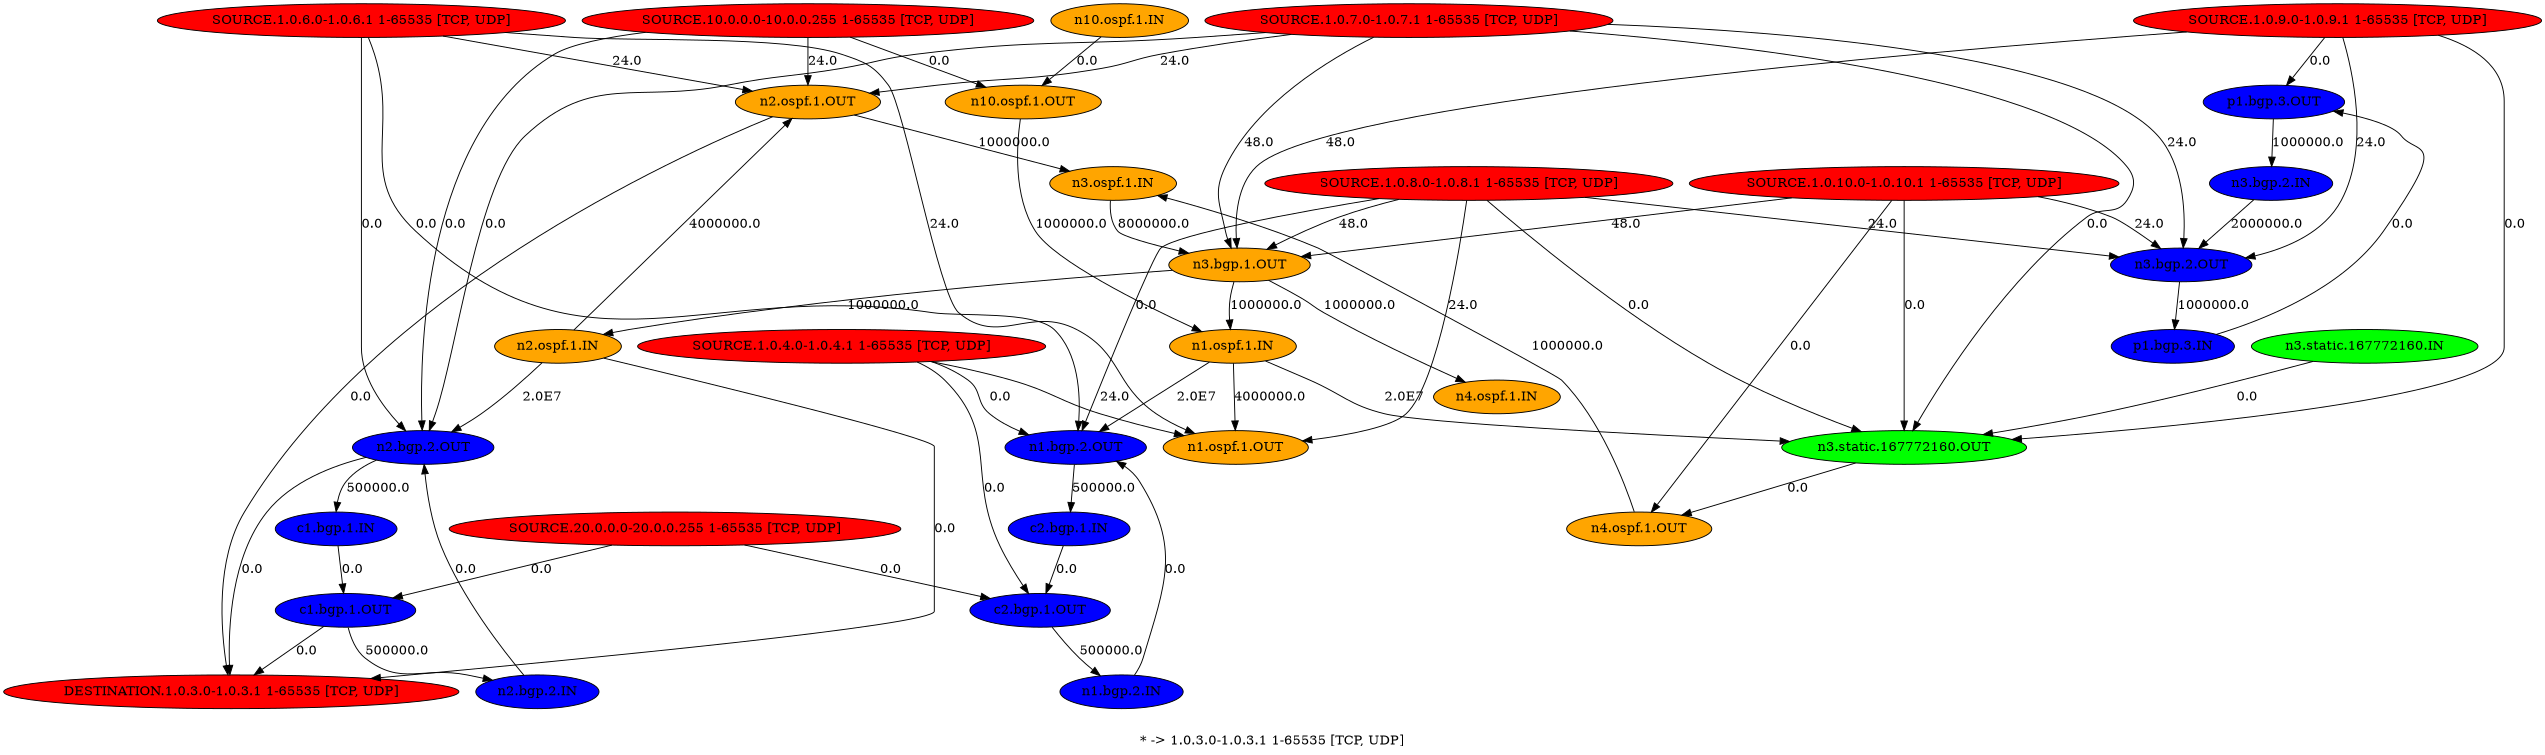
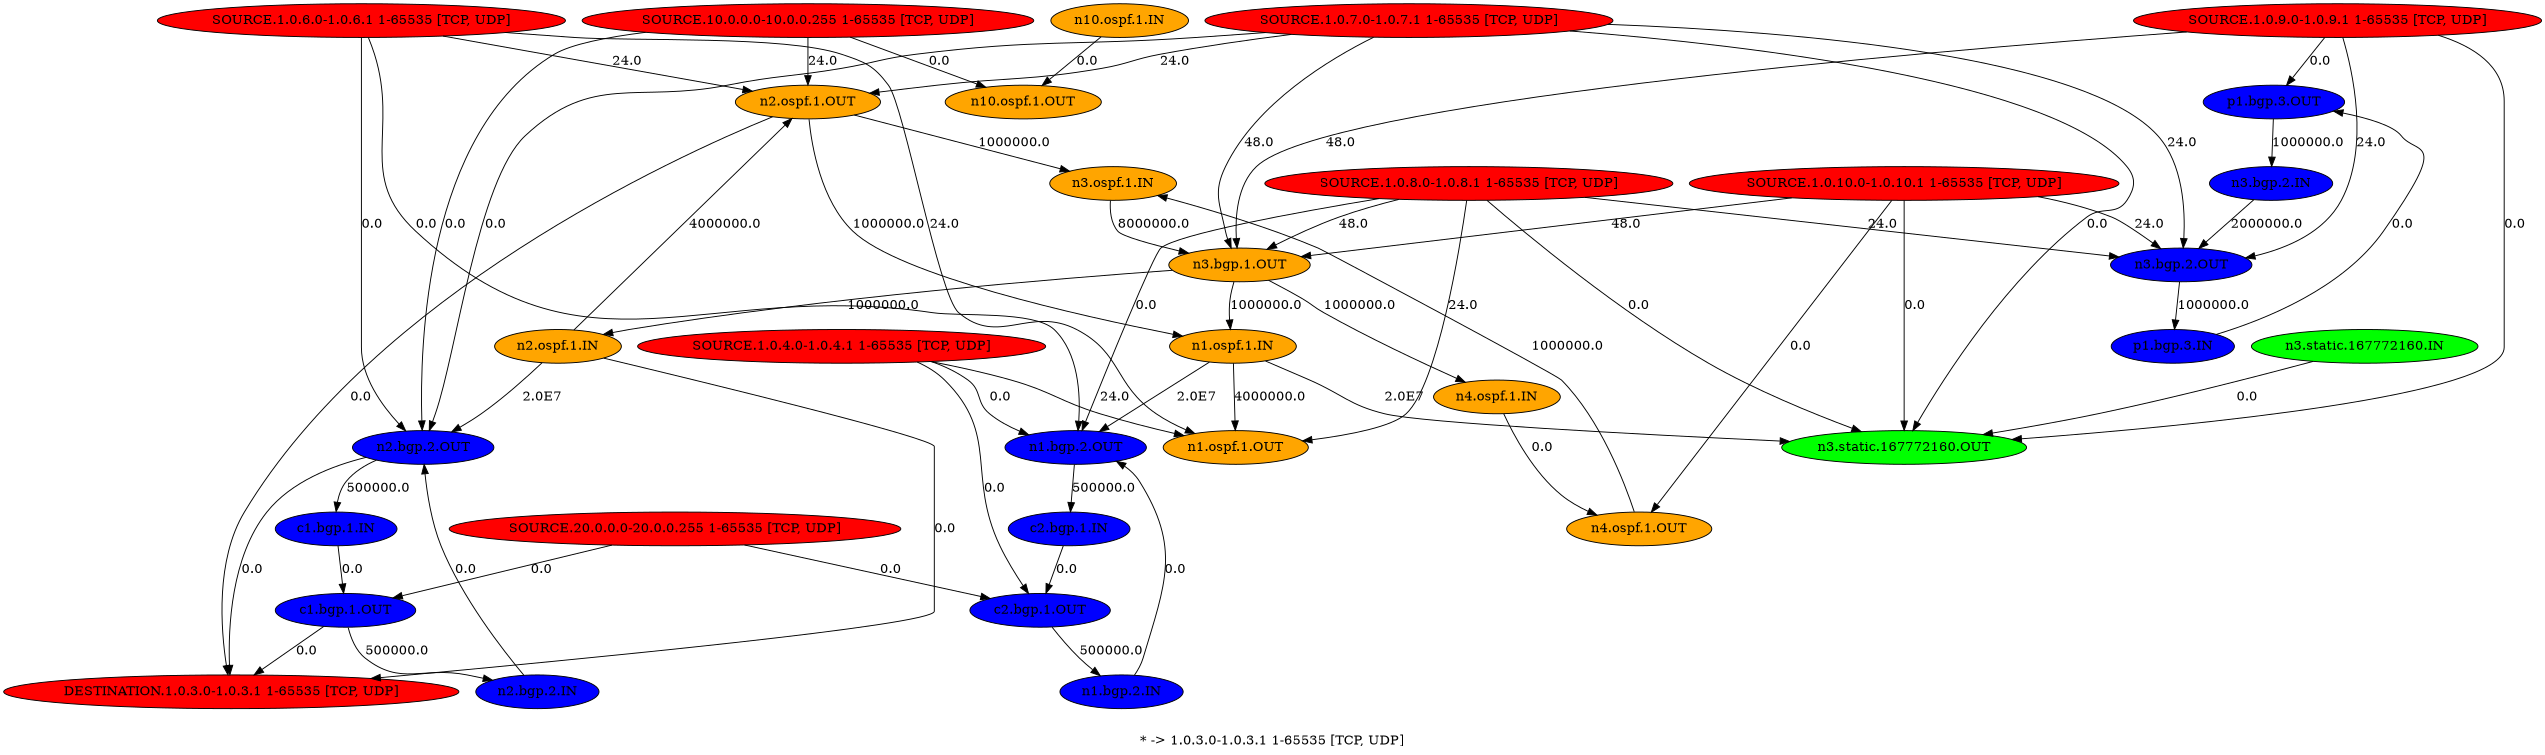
  digraph {
    label="* -> 1.0.3.0-1.0.3.1 1-65535 [TCP, UDP]"
    node [fillcolor=blue shape=oval style=filled]
    "p1.bgp.3.OUT"
    "n3.bgp.2.IN"
    "n3.bgp.2.OUT"
    "p1.bgp.3.IN"
    "n1.bgp.2.OUT"
    "c2.bgp.1.IN"
    "c2.bgp.1.OUT"
    "n1.bgp.2.IN"
    "n1.ospf.1.OUT" [fillcolor=orange]
    "n2.ospf.1.IN" [fillcolor=orange]
    "n2.bgp.2.OUT"
    "n2.ospf.1.OUT" [fillcolor=orange]
    "DESTINATION.1.0.3.0-1.0.3.1 1-65535 [TCP, UDP]" [fillcolor=red]
    "n3.ospf.1.IN" [fillcolor=orange]
    n15 [fillcolor=orange label="n3.bgp.1.OUT"]
    "c1.bgp.1.IN"
    "n1.ospf.1.IN" [fillcolor=orange]
    "n4.ospf.1.IN" [fillcolor=orange]
    "n3.static.167772160.OUT" [fillcolor=green]
    "c1.bgp.1.OUT"
    "n2.bgp.2.IN"
    "n4.ospf.1.OUT" [fillcolor=orange]
    "n3.static.167772160.IN" [fillcolor=green]
    "n10.ospf.1.IN" [fillcolor=orange]
    "n10.ospf.1.OUT" [fillcolor=orange]
    "SOURCE.1.0.4.0-1.0.4.1 1-65535 [TCP, UDP]" [fillcolor=red]
    "SOURCE.1.0.6.0-1.0.6.1 1-65535 [TCP, UDP]" [fillcolor=red]
    "SOURCE.1.0.7.0-1.0.7.1 1-65535 [TCP, UDP]" [fillcolor=red]
    "SOURCE.1.0.8.0-1.0.8.1 1-65535 [TCP, UDP]" [fillcolor=red]
    "SOURCE.1.0.9.0-1.0.9.1 1-65535 [TCP, UDP]" [fillcolor=red]
    "SOURCE.1.0.10.0-1.0.10.1 1-65535 [TCP, UDP]" [fillcolor=red]
    "SOURCE.10.0.0.0-10.0.0.255 1-65535 [TCP, UDP]" [fillcolor=red]
    "SOURCE.20.0.0.0-20.0.0.255 1-65535 [TCP, UDP]" [fillcolor=red]
    "p1.bgp.3.OUT" -> "n3.bgp.2.IN" [label=1000000.0]
    "n3.bgp.2.IN" -> "n3.bgp.2.OUT" [label=2000000.0]
    "n3.bgp.2.OUT" -> "p1.bgp.3.IN" [label=1000000.0]
    "p1.bgp.3.IN" -> "p1.bgp.3.OUT" [label=0.0]
    "n1.bgp.2.OUT" -> "c2.bgp.1.IN" [label=500000.0]
    "c2.bgp.1.IN" -> "c2.bgp.1.OUT" [label=0.0]
    "c2.bgp.1.OUT" -> "n1.bgp.2.IN" [label=500000.0]
    "n1.bgp.2.IN" -> "n1.bgp.2.OUT" [label=0.0]
    "n2.ospf.1.IN" -> "n2.bgp.2.OUT" [label="2.0E7"]
    "n2.ospf.1.IN" -> "n2.ospf.1.OUT" [label=4000000.0]
    "n2.ospf.1.IN" -> "DESTINATION.1.0.3.0-1.0.3.1 1-65535 [TCP, UDP]" [label=0.0]
    "n2.bgp.2.OUT" -> "DESTINATION.1.0.3.0-1.0.3.1 1-65535 [TCP, UDP]" [label=0.0]
    "n2.bgp.2.OUT" -> "c1.bgp.1.IN" [label=500000.0]
    "n2.ospf.1.OUT" -> "DESTINATION.1.0.3.0-1.0.3.1 1-65535 [TCP, UDP]" [label=0.0]
    "n2.ospf.1.OUT" -> "n3.ospf.1.IN" [label=1000000.0]
-   "n10.ospf.1.OUT" -> "n1.ospf.1.IN" [label=1000000.0]
+   "n2.ospf.1.OUT" -> "n1.ospf.1.IN" [label=1000000.0]
    "n3.ospf.1.IN" -> n15 [label=8000000.0]
    n15 -> "n2.ospf.1.IN" [label=1000000.0]
    n15 -> "n1.ospf.1.IN" [label=1000000.0]
    n15 -> "n4.ospf.1.IN" [label=1000000.0]
    "c1.bgp.1.IN" -> "c1.bgp.1.OUT" [label=0.0]
    "n1.ospf.1.IN" -> "n1.bgp.2.OUT" [label="2.0E7"]
    "n1.ospf.1.IN" -> "n1.ospf.1.OUT" [label=4000000.0]
    "n1.ospf.1.IN" -> "n3.static.167772160.OUT" [label="2.0E7"]
-   "n3.static.167772160.OUT" -> "n4.ospf.1.OUT" [label=0.0]
+   "n4.ospf.1.IN" -> "n4.ospf.1.OUT" [label=0.0]
    "c1.bgp.1.OUT" -> "DESTINATION.1.0.3.0-1.0.3.1 1-65535 [TCP, UDP]" [label=0.0]
    "c1.bgp.1.OUT" -> "n2.bgp.2.IN" [label=500000.0]
    "n2.bgp.2.IN" -> "n2.bgp.2.OUT" [label=0.0]
    "n4.ospf.1.OUT" -> "n3.ospf.1.IN" [label=1000000.0]
    "n3.static.167772160.IN" -> "n3.static.167772160.OUT" [label=0.0]
    "n10.ospf.1.IN" -> "n10.ospf.1.OUT" [label=0.0]
    "SOURCE.1.0.4.0-1.0.4.1 1-65535 [TCP, UDP]" -> "n1.bgp.2.OUT" [label=0.0]
    "SOURCE.1.0.4.0-1.0.4.1 1-65535 [TCP, UDP]" -> "c2.bgp.1.OUT" [label=0.0]
    "SOURCE.1.0.4.0-1.0.4.1 1-65535 [TCP, UDP]" -> "n1.ospf.1.OUT" [label=24.0]
    "SOURCE.1.0.6.0-1.0.6.1 1-65535 [TCP, UDP]" -> "n1.bgp.2.OUT" [label=0.0]
    "SOURCE.1.0.6.0-1.0.6.1 1-65535 [TCP, UDP]" -> "n1.ospf.1.OUT" [label=24.0]
    "SOURCE.1.0.6.0-1.0.6.1 1-65535 [TCP, UDP]" -> "n2.bgp.2.OUT" [label=0.0]
    "SOURCE.1.0.6.0-1.0.6.1 1-65535 [TCP, UDP]" -> "n2.ospf.1.OUT" [label=24.0]
    "SOURCE.1.0.7.0-1.0.7.1 1-65535 [TCP, UDP]" -> "n3.bgp.2.OUT" [label=24.0]
    "SOURCE.1.0.7.0-1.0.7.1 1-65535 [TCP, UDP]" -> "n2.bgp.2.OUT" [label=0.0]
    "SOURCE.1.0.7.0-1.0.7.1 1-65535 [TCP, UDP]" -> "n2.ospf.1.OUT" [label=24.0]
    "SOURCE.1.0.7.0-1.0.7.1 1-65535 [TCP, UDP]" -> n15 [label=48.0]
    "SOURCE.1.0.7.0-1.0.7.1 1-65535 [TCP, UDP]" -> "n3.static.167772160.OUT" [label=0.0]
    "SOURCE.1.0.8.0-1.0.8.1 1-65535 [TCP, UDP]" -> "n3.bgp.2.OUT" [label=24.0]
    "SOURCE.1.0.8.0-1.0.8.1 1-65535 [TCP, UDP]" -> "n1.bgp.2.OUT" [label=0.0]
    "SOURCE.1.0.8.0-1.0.8.1 1-65535 [TCP, UDP]" -> "n1.ospf.1.OUT" [label=24.0]
    "SOURCE.1.0.8.0-1.0.8.1 1-65535 [TCP, UDP]" -> n15 [label=48.0]
    "SOURCE.1.0.8.0-1.0.8.1 1-65535 [TCP, UDP]" -> "n3.static.167772160.OUT" [label=0.0]
    "SOURCE.1.0.9.0-1.0.9.1 1-65535 [TCP, UDP]" -> "p1.bgp.3.OUT" [label=0.0]
    "SOURCE.1.0.9.0-1.0.9.1 1-65535 [TCP, UDP]" -> "n3.bgp.2.OUT" [label=24.0]
    "SOURCE.1.0.9.0-1.0.9.1 1-65535 [TCP, UDP]" -> n15 [label=48.0]
    "SOURCE.1.0.9.0-1.0.9.1 1-65535 [TCP, UDP]" -> "n3.static.167772160.OUT" [label=0.0]
    "SOURCE.1.0.10.0-1.0.10.1 1-65535 [TCP, UDP]" -> "n3.bgp.2.OUT" [label=24.0]
    "SOURCE.1.0.10.0-1.0.10.1 1-65535 [TCP, UDP]" -> n15 [label=48.0]
    "SOURCE.1.0.10.0-1.0.10.1 1-65535 [TCP, UDP]" -> "n3.static.167772160.OUT" [label=0.0]
    "SOURCE.1.0.10.0-1.0.10.1 1-65535 [TCP, UDP]" -> "n4.ospf.1.OUT" [label=0.0]
    "SOURCE.10.0.0.0-10.0.0.255 1-65535 [TCP, UDP]" -> "n2.bgp.2.OUT" [label=0.0]
    "SOURCE.10.0.0.0-10.0.0.255 1-65535 [TCP, UDP]" -> "n2.ospf.1.OUT" [label=24.0]
    "SOURCE.10.0.0.0-10.0.0.255 1-65535 [TCP, UDP]" -> "n10.ospf.1.OUT" [label=0.0]
    "SOURCE.20.0.0.0-20.0.0.255 1-65535 [TCP, UDP]" -> "c2.bgp.1.OUT" [label=0.0]
    "SOURCE.20.0.0.0-20.0.0.255 1-65535 [TCP, UDP]" -> "c1.bgp.1.OUT" [label=0.0]
  }
